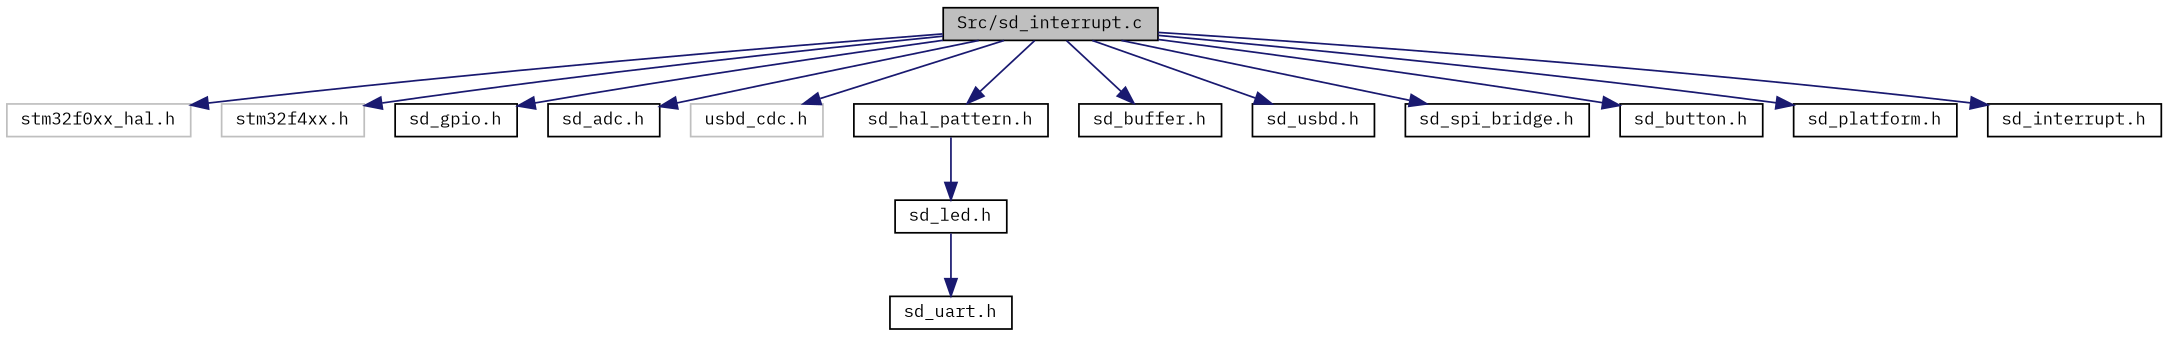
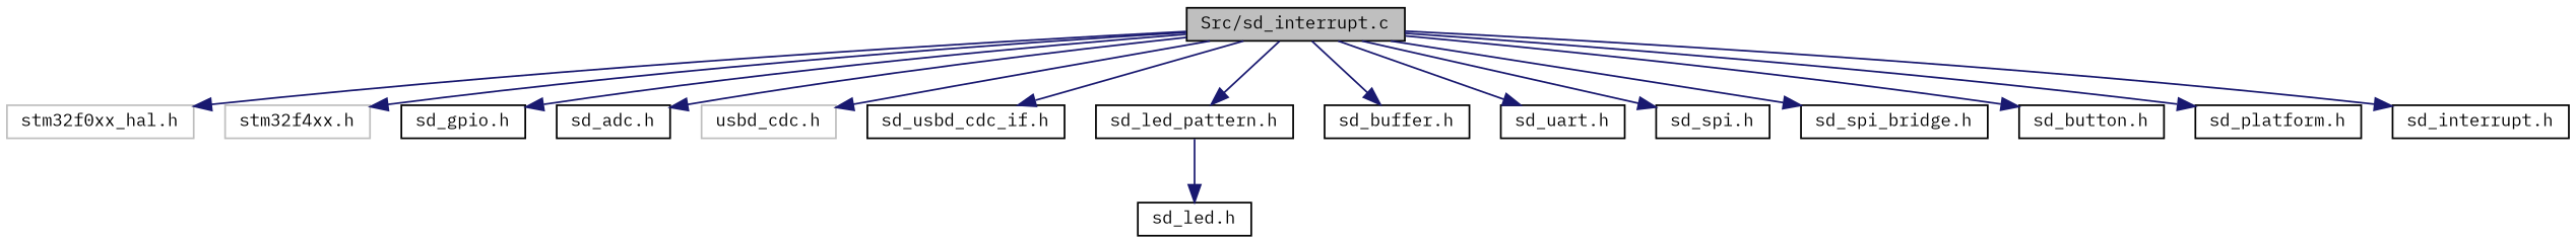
  digraph {
    fontname="IBM Plex Mono"
    node [color=black fillcolor=white fontname="IBM Plex Mono" fontsize=10 shape=record style=filled]
    edge [color=midnightblue fontname="IBM Plex Mono" fontsize=10 labelfontname=Helvetica labelfontsize=10 style=solid]
    n1 [fillcolor=grey75 fontcolor=black height=0.2 label="Src/sd_interrupt.c" width=0.4]
    n2 [color=grey75 height=0.2 label="stm32f0xx_hal.h" width=0.4]
    n3 [color=grey75 height=0.2 label="stm32f4xx.h" width=0.4]
    n4 [height=0.2 label="sd_gpio.h" width=0.4]
    n5 [height=0.2 label="sd_adc.h" width=0.4]
    n6 [color=grey75 height=0.2 label="usbd_cdc.h" width=0.4]
-   n8 [height=0.2 label="sd_hal_pattern.h" width=0.4]
+   n7 [height=0.2 label="sd_usbd_cdc_if.h" width=0.4]
+   n8 [height=0.2 label="sd_led_pattern.h" width=0.4]
    n9 [height=0.2 label="sd_buffer.h" width=0.4]
    n10 [height=0.2 label="sd_uart.h" width=0.4]
-   n11 [height=0.2 label="sd_usbd.h" width=0.4]
+   n11 [height=0.2 label="sd_spi.h" width=0.4]
    n12 [height=0.2 label="sd_spi_bridge.h" width=0.4]
    n13 [height=0.2 label="sd_button.h" width=0.4]
    n14 [height=0.2 label="sd_platform.h" width=0.4]
    n15 [height=0.2 label="sd_interrupt.h" width=0.4]
    n16 [height=0.2 label="sd_led.h" width=0.4]
    n1 -> n2
    n1 -> n3
    n1 -> n4
    n1 -> n5
    n1 -> n6
+   n1 -> n7
    n1 -> n8
    n1 -> n9
-   n16 -> n10
+   n1 -> n10
    n1 -> n11
    n1 -> n12
    n1 -> n13
    n1 -> n14
    n1 -> n15
    n8 -> n16
  }
